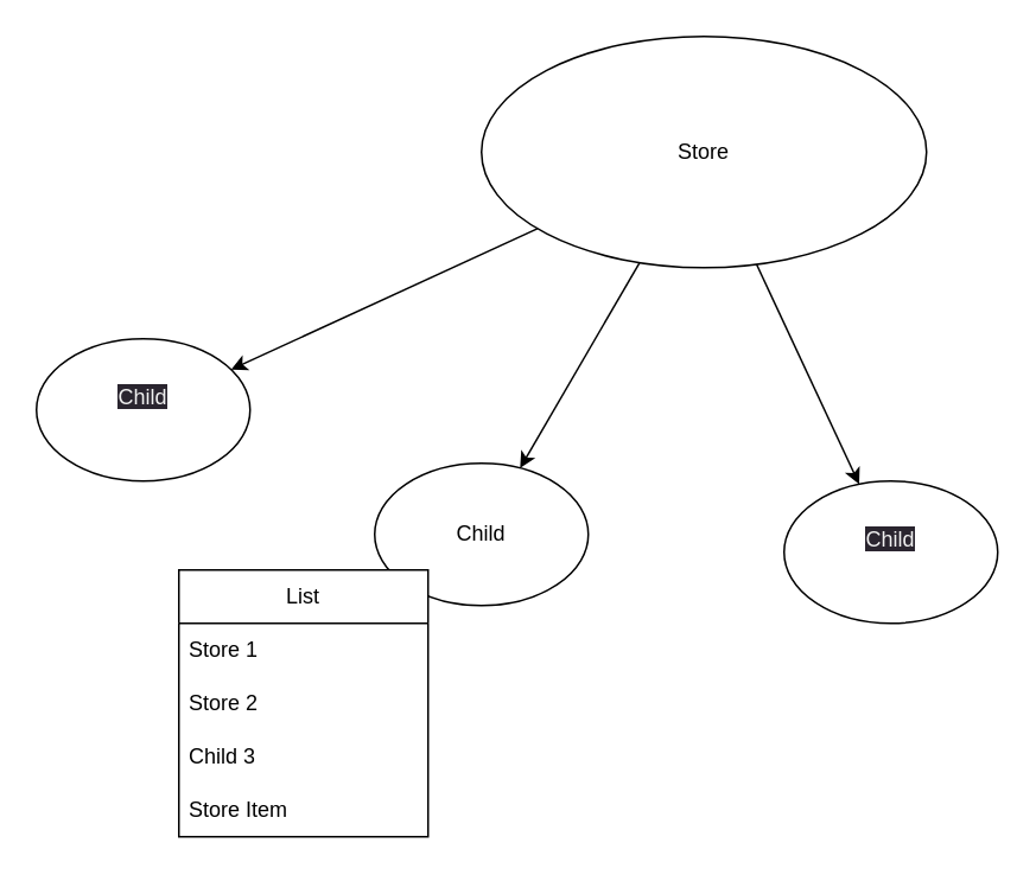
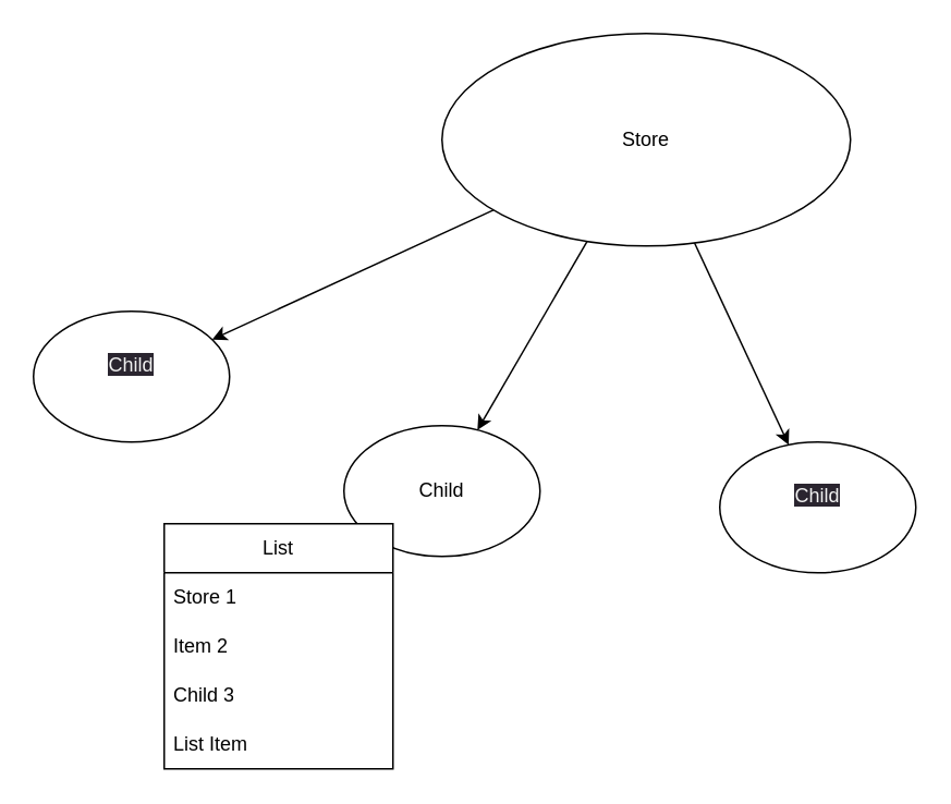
  <mxCell id="0" />
  <mxCell id="1" parent="0" />
  <mxCell id="2" value="" style="edgeStyle=none;html=1;" edge="1" parent="1" source="5" target="6"><mxGeometry relative="1" as="geometry" /></mxCell>
  <mxCell id="3" value="" style="edgeStyle=none;html=1;" edge="1" parent="1" source="5" target="7"><mxGeometry relative="1" as="geometry" /></mxCell>
  <mxCell id="4" value="" style="edgeStyle=none;html=1;" edge="1" parent="1" source="5" target="8"><mxGeometry relative="1" as="geometry" /></mxCell>
  <mxCell id="5" value="Store" style="ellipse;whiteSpace=wrap;html=1;" vertex="1" parent="1"><mxGeometry x="270" y="20" width="250" height="130" as="geometry" /></mxCell>
  <mxCell id="6" value="Child" style="ellipse;whiteSpace=wrap;html=1;" vertex="1" parent="1"><mxGeometry x="210" y="260" width="120" height="80" as="geometry" /></mxCell>
  <mxCell id="7" value="&#10;&lt;span style=&quot;color: rgb(240, 240, 240); font-family: Helvetica; font-size: 12px; font-style: normal; font-variant-ligatures: normal; font-variant-caps: normal; font-weight: 400; letter-spacing: normal; orphans: 2; text-align: center; text-indent: 0px; text-transform: none; widows: 2; word-spacing: 0px; -webkit-text-stroke-width: 0px; background-color: rgb(42, 37, 47); text-decoration-thickness: initial; text-decoration-style: initial; text-decoration-color: initial; float: none; display: inline !important;&quot;&gt;Child&lt;/span&gt;&#10;&#10;" style="ellipse;whiteSpace=wrap;html=1;" vertex="1" parent="1"><mxGeometry x="440" y="270" width="120" height="80" as="geometry" /></mxCell>
  <mxCell id="8" value="&#10;&lt;span style=&quot;color: rgb(240, 240, 240); font-family: Helvetica; font-size: 12px; font-style: normal; font-variant-ligatures: normal; font-variant-caps: normal; font-weight: 400; letter-spacing: normal; orphans: 2; text-align: center; text-indent: 0px; text-transform: none; widows: 2; word-spacing: 0px; -webkit-text-stroke-width: 0px; background-color: rgb(42, 37, 47); text-decoration-thickness: initial; text-decoration-style: initial; text-decoration-color: initial; float: none; display: inline !important;&quot;&gt;Child&lt;/span&gt;&#10;&#10;" style="ellipse;whiteSpace=wrap;html=1;" vertex="1" parent="1"><mxGeometry x="20" y="190" width="120" height="80" as="geometry" /></mxCell>
  <mxCell id="9" value="List" style="swimlane;fontStyle=0;childLayout=stackLayout;horizontal=1;startSize=30;horizontalStack=0;resizeParent=1;resizeParentMax=0;resizeLast=0;collapsible=1;marginBottom=0;whiteSpace=wrap;html=1;" vertex="1" parent="1"><mxGeometry x="100" y="320" width="140" height="150" as="geometry"><mxRectangle x="110" y="310" width="60" height="30" as="alternateBounds" /></mxGeometry></mxCell>
  <mxCell id="10" value="Store 1" style="text;strokeColor=none;fillColor=none;align=left;verticalAlign=middle;spacingLeft=4;spacingRight=4;overflow=hidden;points=[[0,0.5],[1,0.5]];portConstraint=eastwest;rotatable=0;whiteSpace=wrap;html=1;" vertex="1" parent="9"><mxGeometry y="30" width="140" height="30" as="geometry" /></mxCell>
- <mxCell id="11" value="Store 2" style="text;strokeColor=none;fillColor=none;align=left;verticalAlign=middle;spacingLeft=4;spacingRight=4;overflow=hidden;points=[[0,0.5],[1,0.5]];portConstraint=eastwest;rotatable=0;whiteSpace=wrap;html=1;" vertex="1" parent="9"><mxGeometry y="60" width="140" height="30" as="geometry" /></mxCell>
+ <mxCell id="11" value="Item 2" style="text;strokeColor=none;fillColor=none;align=left;verticalAlign=middle;spacingLeft=4;spacingRight=4;overflow=hidden;points=[[0,0.5],[1,0.5]];portConstraint=eastwest;rotatable=0;whiteSpace=wrap;html=1;" vertex="1" parent="9"><mxGeometry y="60" width="140" height="30" as="geometry" /></mxCell>
  <mxCell id="12" value="Child 3" style="text;strokeColor=none;fillColor=none;align=left;verticalAlign=middle;spacingLeft=4;spacingRight=4;overflow=hidden;points=[[0,0.5],[1,0.5]];portConstraint=eastwest;rotatable=0;whiteSpace=wrap;html=1;" vertex="1" parent="9"><mxGeometry y="90" width="140" height="30" as="geometry" /></mxCell>
- <mxCell id="13" value="Store Item" style="text;strokeColor=none;fillColor=none;align=left;verticalAlign=middle;spacingLeft=4;spacingRight=4;overflow=hidden;points=[[0,0.5],[1,0.5]];portConstraint=eastwest;rotatable=0;whiteSpace=wrap;html=1;fontFamily=Helvetica;fontSize=12;fontColor=default;startSize=30;" vertex="1" parent="9"><mxGeometry y="120" width="140" height="30" as="geometry" /></mxCell>
+ <mxCell id="13" value="List Item" style="text;strokeColor=none;fillColor=none;align=left;verticalAlign=middle;spacingLeft=4;spacingRight=4;overflow=hidden;points=[[0,0.5],[1,0.5]];portConstraint=eastwest;rotatable=0;whiteSpace=wrap;html=1;fontFamily=Helvetica;fontSize=12;fontColor=default;startSize=30;" vertex="1" parent="9"><mxGeometry y="120" width="140" height="30" as="geometry" /></mxCell>
